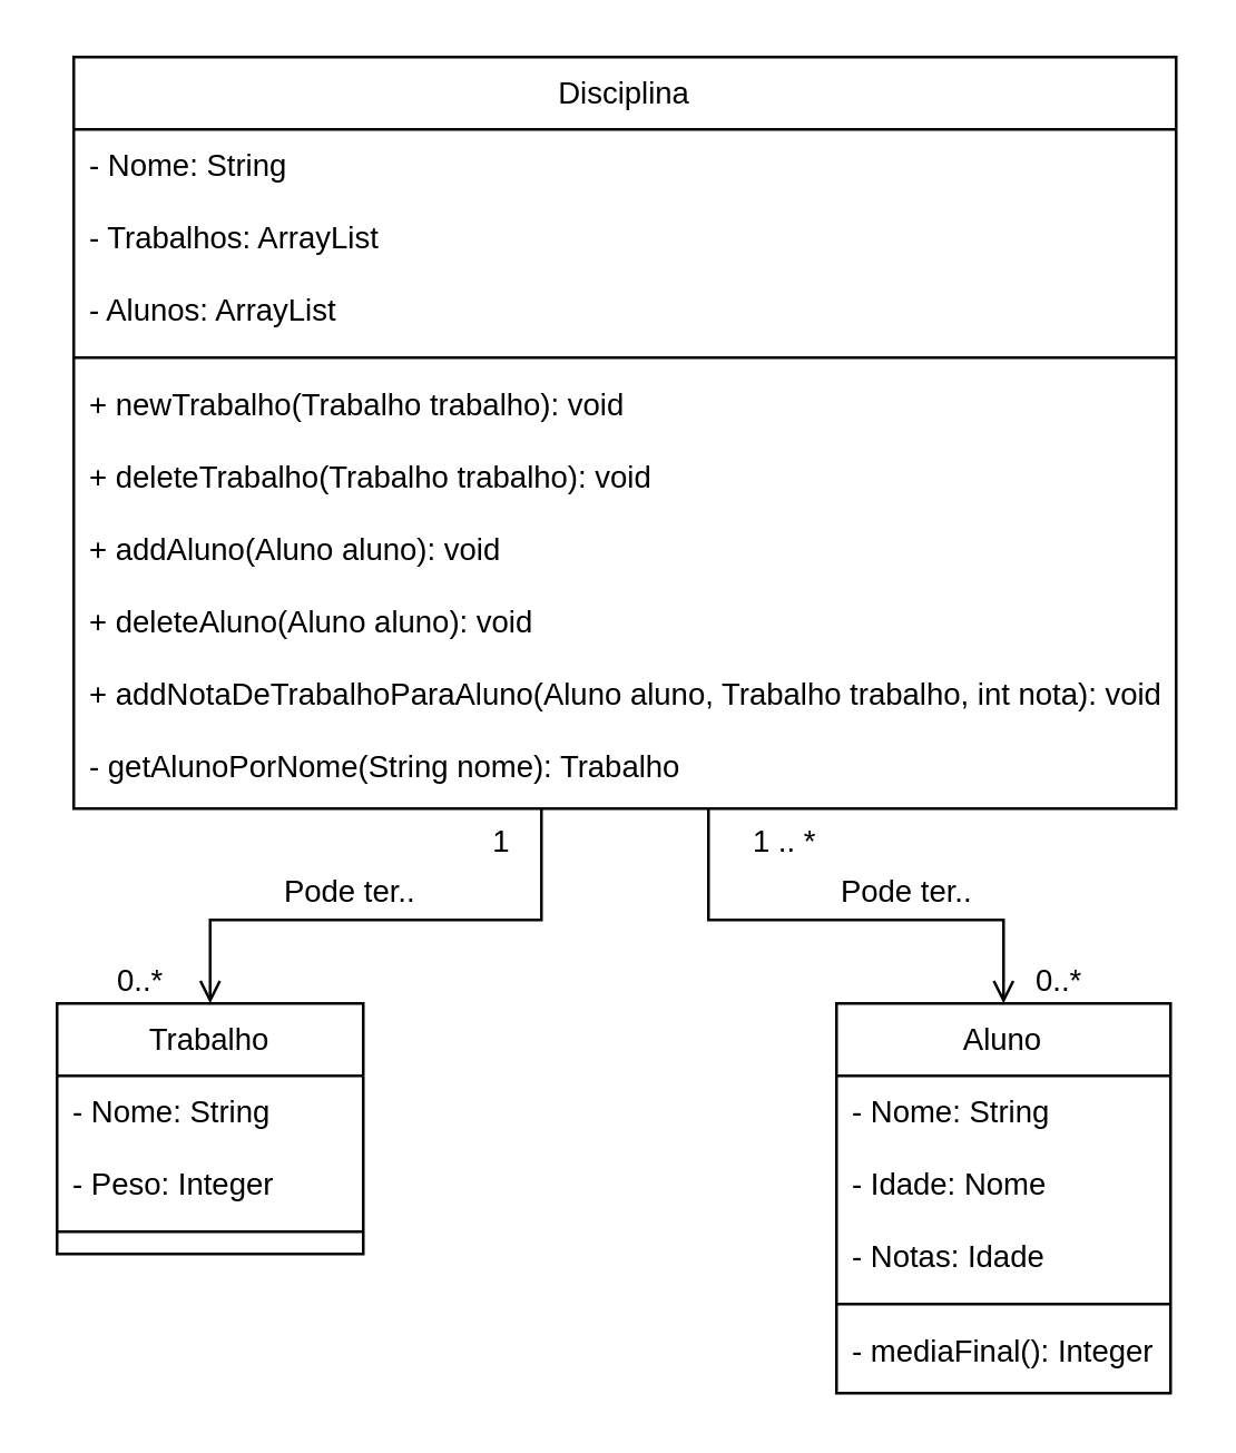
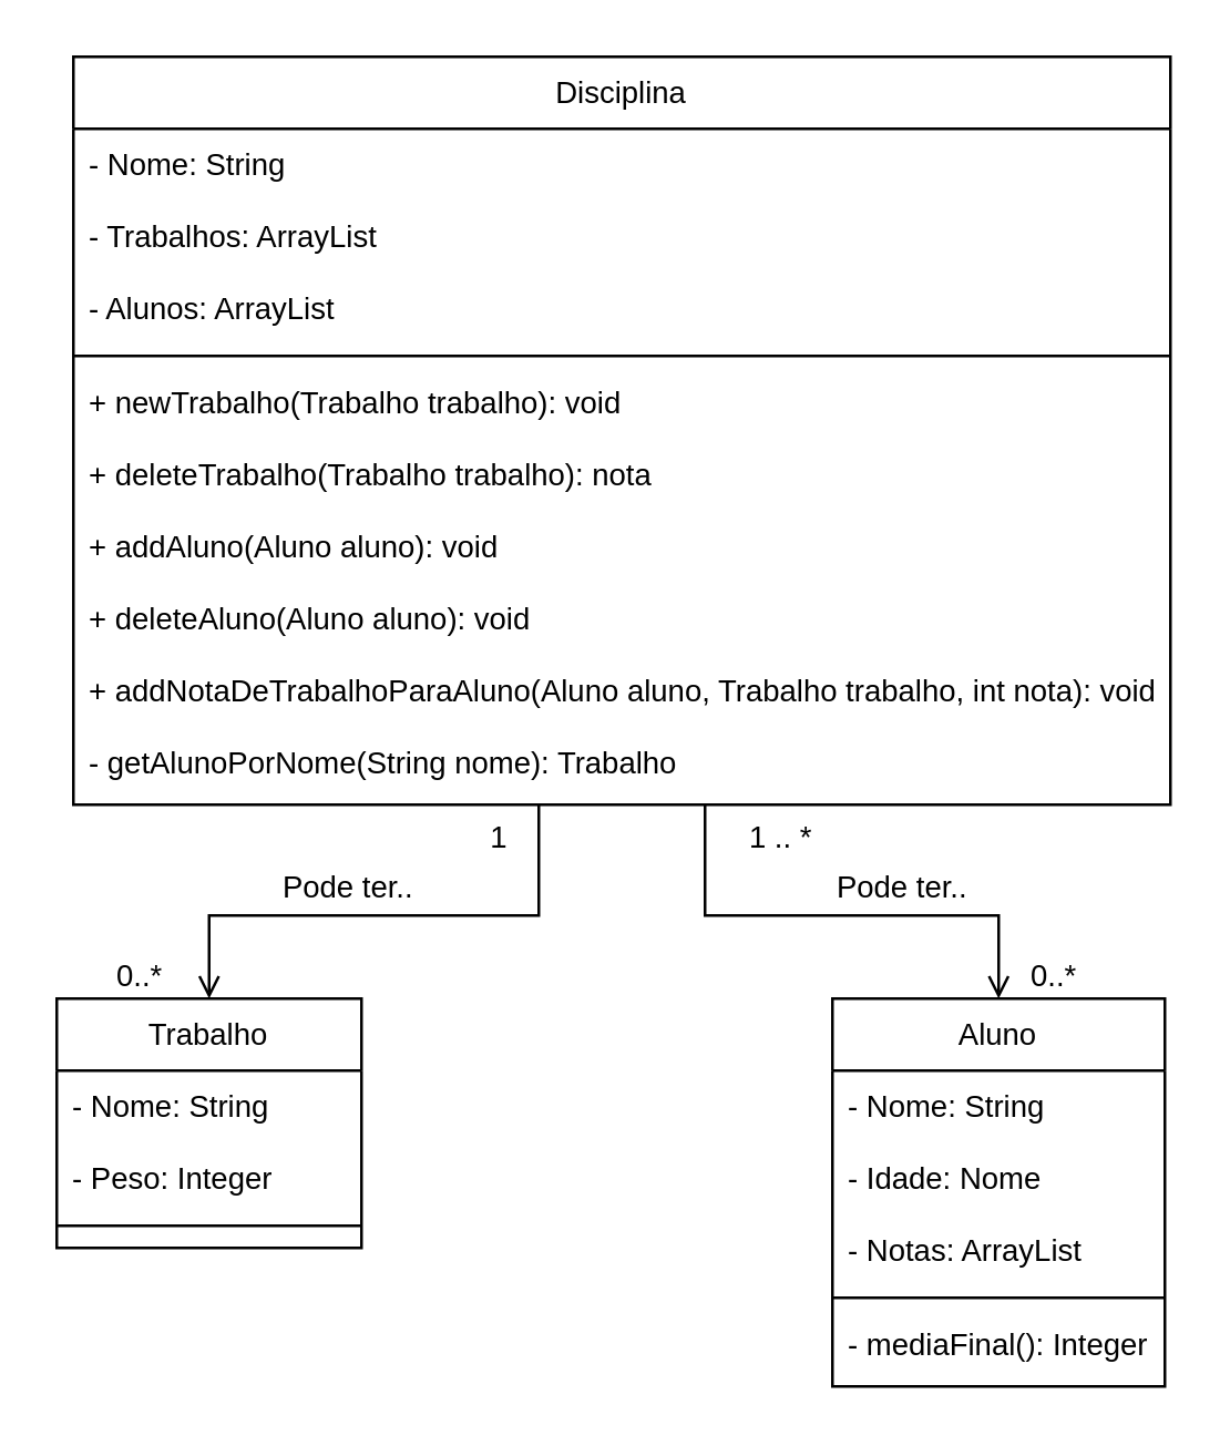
  <mxCell id="0" />
  <mxCell id="1" parent="0" />
  <mxCell id="2" value="Disciplina" style="swimlane;fontStyle=0;align=center;verticalAlign=top;childLayout=stackLayout;horizontal=1;startSize=26;horizontalStack=0;resizeParent=1;resizeLast=0;collapsible=1;marginBottom=0;rounded=0;shadow=0;strokeWidth=1;fontSize=11;" parent="1" vertex="1"><mxGeometry x="26" y="20" width="396" height="270" as="geometry"><mxRectangle x="230" y="140" width="160" height="26" as="alternateBounds" /></mxGeometry></mxCell>
  <mxCell id="3" value="- Nome: String" style="text;align=left;verticalAlign=top;spacingLeft=4;spacingRight=4;overflow=hidden;rotatable=0;points=[[0,0.5],[1,0.5]];portConstraint=eastwest;rounded=0;shadow=0;html=0;fontSize=11;" parent="2" vertex="1"><mxGeometry y="26" width="396" height="26" as="geometry" /></mxCell>
  <mxCell id="4" value="- Trabalhos: ArrayList" style="text;align=left;verticalAlign=top;spacingLeft=4;spacingRight=4;overflow=hidden;rotatable=0;points=[[0,0.5],[1,0.5]];portConstraint=eastwest;rounded=0;shadow=0;html=0;fontSize=11;" vertex="1" parent="2"><mxGeometry y="52" width="396" height="26" as="geometry" /></mxCell>
  <mxCell id="5" value="- Alunos: ArrayList" style="text;align=left;verticalAlign=top;spacingLeft=4;spacingRight=4;overflow=hidden;rotatable=0;points=[[0,0.5],[1,0.5]];portConstraint=eastwest;rounded=0;shadow=0;html=0;fontSize=11;" parent="2" vertex="1"><mxGeometry y="78" width="396" height="26" as="geometry" /></mxCell>
  <mxCell id="6" value="" style="line;html=1;strokeWidth=1;align=left;verticalAlign=middle;spacingTop=-1;spacingLeft=3;spacingRight=3;rotatable=0;labelPosition=right;points=[];portConstraint=eastwest;fontSize=11;" vertex="1" parent="2"><mxGeometry y="104" width="396" height="8" as="geometry" /></mxCell>
  <mxCell id="7" value="+ newTrabalho(Trabalho trabalho): void" style="text;align=left;verticalAlign=top;spacingLeft=4;spacingRight=4;overflow=hidden;rotatable=0;points=[[0,0.5],[1,0.5]];portConstraint=eastwest;rounded=0;shadow=0;html=0;fontSize=11;" vertex="1" parent="2"><mxGeometry y="112" width="396" height="26" as="geometry" /></mxCell>
- <mxCell id="8" value="+ deleteTrabalho(Trabalho trabalho): void" style="text;align=left;verticalAlign=top;spacingLeft=4;spacingRight=4;overflow=hidden;rotatable=0;points=[[0,0.5],[1,0.5]];portConstraint=eastwest;rounded=0;shadow=0;html=0;fontSize=11;" vertex="1" parent="2"><mxGeometry y="138" width="396" height="26" as="geometry" /></mxCell>
+ <mxCell id="8" value="+ deleteTrabalho(Trabalho trabalho): nota" style="text;align=left;verticalAlign=top;spacingLeft=4;spacingRight=4;overflow=hidden;rotatable=0;points=[[0,0.5],[1,0.5]];portConstraint=eastwest;rounded=0;shadow=0;html=0;fontSize=11;" vertex="1" parent="2"><mxGeometry y="138" width="396" height="26" as="geometry" /></mxCell>
  <mxCell id="9" value="+ addAluno(Aluno aluno): void" style="text;align=left;verticalAlign=top;spacingLeft=4;spacingRight=4;overflow=hidden;rotatable=0;points=[[0,0.5],[1,0.5]];portConstraint=eastwest;rounded=0;shadow=0;html=0;fontSize=11;" vertex="1" parent="2"><mxGeometry y="164" width="396" height="26" as="geometry" /></mxCell>
  <mxCell id="10" value="+ deleteAluno(Aluno aluno): void" style="text;align=left;verticalAlign=top;spacingLeft=4;spacingRight=4;overflow=hidden;rotatable=0;points=[[0,0.5],[1,0.5]];portConstraint=eastwest;rounded=0;shadow=0;html=0;fontSize=11;" vertex="1" parent="2"><mxGeometry y="190" width="396" height="26" as="geometry" /></mxCell>
  <mxCell id="11" value="+ addNotaDeTrabalhoParaAluno(Aluno aluno, Trabalho trabalho, int nota): void" style="text;align=left;verticalAlign=top;spacingLeft=4;spacingRight=4;overflow=hidden;rotatable=0;points=[[0,0.5],[1,0.5]];portConstraint=eastwest;rounded=0;shadow=0;html=0;fontSize=11;" vertex="1" parent="2"><mxGeometry y="216" width="396" height="26" as="geometry" /></mxCell>
  <mxCell id="12" value="- getAlunoPorNome(String nome): Trabalho" style="text;align=left;verticalAlign=top;spacingLeft=4;spacingRight=4;overflow=hidden;rotatable=0;points=[[0,0.5],[1,0.5]];portConstraint=eastwest;rounded=0;shadow=0;html=0;fontSize=11;" vertex="1" parent="2"><mxGeometry y="242" width="396" height="26" as="geometry" /></mxCell>
  <mxCell id="13" value="Aluno" style="swimlane;fontStyle=0;align=center;verticalAlign=top;childLayout=stackLayout;horizontal=1;startSize=26;horizontalStack=0;resizeParent=1;resizeLast=0;collapsible=1;marginBottom=0;rounded=0;shadow=0;strokeWidth=1;fontSize=11;" vertex="1" parent="1"><mxGeometry x="300" y="360" width="120" height="140" as="geometry"><mxRectangle x="550" y="140" width="160" height="26" as="alternateBounds" /></mxGeometry></mxCell>
  <mxCell id="14" value="- Nome: String" style="text;align=left;verticalAlign=top;spacingLeft=4;spacingRight=4;overflow=hidden;rotatable=0;points=[[0,0.5],[1,0.5]];portConstraint=eastwest;fontSize=11;" vertex="1" parent="13"><mxGeometry y="26" width="120" height="26" as="geometry" /></mxCell>
  <mxCell id="15" value="- Idade: Nome" style="text;align=left;verticalAlign=top;spacingLeft=4;spacingRight=4;overflow=hidden;rotatable=0;points=[[0,0.5],[1,0.5]];portConstraint=eastwest;rounded=0;shadow=0;html=0;fontSize=11;" vertex="1" parent="13"><mxGeometry y="52" width="120" height="26" as="geometry" /></mxCell>
- <mxCell id="16" value="- Notas: Idade" style="text;align=left;verticalAlign=top;spacingLeft=4;spacingRight=4;overflow=hidden;rotatable=0;points=[[0,0.5],[1,0.5]];portConstraint=eastwest;rounded=0;shadow=0;html=0;fontSize=11;" vertex="1" parent="13"><mxGeometry y="78" width="120" height="26" as="geometry" /></mxCell>
+ <mxCell id="16" value="- Notas: ArrayList" style="text;align=left;verticalAlign=top;spacingLeft=4;spacingRight=4;overflow=hidden;rotatable=0;points=[[0,0.5],[1,0.5]];portConstraint=eastwest;rounded=0;shadow=0;html=0;fontSize=11;" vertex="1" parent="13"><mxGeometry y="78" width="120" height="26" as="geometry" /></mxCell>
  <mxCell id="17" value="" style="line;html=1;strokeWidth=1;align=left;verticalAlign=middle;spacingTop=-1;spacingLeft=3;spacingRight=3;rotatable=0;labelPosition=right;points=[];portConstraint=eastwest;fontSize=11;" vertex="1" parent="13"><mxGeometry y="104" width="120" height="8" as="geometry" /></mxCell>
  <mxCell id="18" value="- mediaFinal(): Integer" style="text;align=left;verticalAlign=top;spacingLeft=4;spacingRight=4;overflow=hidden;rotatable=0;points=[[0,0.5],[1,0.5]];portConstraint=eastwest;rounded=0;shadow=0;html=0;fontSize=11;" vertex="1" parent="13"><mxGeometry y="112" width="120" height="26" as="geometry" /></mxCell>
  <mxCell id="19" value="Trabalho" style="swimlane;fontStyle=0;align=center;verticalAlign=top;childLayout=stackLayout;horizontal=1;startSize=26;horizontalStack=0;resizeParent=1;resizeLast=0;collapsible=1;marginBottom=0;rounded=0;shadow=0;strokeWidth=1;fontSize=11;" vertex="1" parent="1"><mxGeometry x="20" y="360" width="110" height="90" as="geometry"><mxRectangle x="550" y="140" width="160" height="26" as="alternateBounds" /></mxGeometry></mxCell>
  <mxCell id="20" value="- Nome: String" style="text;align=left;verticalAlign=top;spacingLeft=4;spacingRight=4;overflow=hidden;rotatable=0;points=[[0,0.5],[1,0.5]];portConstraint=eastwest;fontSize=11;" vertex="1" parent="19"><mxGeometry y="26" width="110" height="26" as="geometry" /></mxCell>
  <mxCell id="21" value="- Peso: Integer" style="text;align=left;verticalAlign=top;spacingLeft=4;spacingRight=4;overflow=hidden;rotatable=0;points=[[0,0.5],[1,0.5]];portConstraint=eastwest;rounded=0;shadow=0;html=0;fontSize=11;" vertex="1" parent="19"><mxGeometry y="52" width="110" height="26" as="geometry" /></mxCell>
  <mxCell id="22" value="" style="line;html=1;strokeWidth=1;align=left;verticalAlign=middle;spacingTop=-1;spacingLeft=3;spacingRight=3;rotatable=0;labelPosition=right;points=[];portConstraint=eastwest;fontSize=11;" vertex="1" parent="19"><mxGeometry y="78" width="110" height="8" as="geometry" /></mxCell>
  <mxCell id="23" value="" style="endArrow=none;shadow=0;strokeWidth=1;rounded=0;endFill=0;edgeStyle=elbowEdgeStyle;elbow=vertical;exitX=0.5;exitY=0;exitDx=0;exitDy=0;startArrow=open;startFill=0;fontSize=11;" edge="1" parent="1" source="19"><mxGeometry x="0.5" y="41" relative="1" as="geometry"><mxPoint x="176" y="340.003" as="sourcePoint" /><mxPoint x="194" y="290" as="targetPoint" /><mxPoint x="-40" y="32" as="offset" /><Array as="points"><mxPoint x="204" y="330" /></Array></mxGeometry></mxCell>
  <mxCell id="24" value="0..*" style="resizable=0;align=left;verticalAlign=bottom;labelBackgroundColor=none;fontSize=11;" connectable="0" vertex="1" parent="23"><mxGeometry x="-1" relative="1" as="geometry"><mxPoint x="-35" as="offset" /></mxGeometry></mxCell>
  <mxCell id="25" value="1" style="resizable=0;align=right;verticalAlign=bottom;labelBackgroundColor=none;fontSize=11;" connectable="0" vertex="1" parent="23"><mxGeometry x="1" relative="1" as="geometry"><mxPoint x="-10" y="20" as="offset" /></mxGeometry></mxCell>
  <mxCell id="26" value="" style="endArrow=none;shadow=0;strokeWidth=1;rounded=0;endFill=0;edgeStyle=elbowEdgeStyle;elbow=vertical;exitX=0.5;exitY=0;exitDx=0;exitDy=0;startArrow=open;startFill=0;fontSize=11;" edge="1" parent="1" source="13"><mxGeometry x="0.5" y="41" relative="1" as="geometry"><mxPoint x="74" y="370" as="sourcePoint" /><mxPoint x="254" y="290" as="targetPoint" /><mxPoint x="-40" y="32" as="offset" /><Array as="points"><mxPoint x="244" y="330" /></Array></mxGeometry></mxCell>
  <mxCell id="27" value="0..*" style="resizable=0;align=left;verticalAlign=bottom;labelBackgroundColor=none;fontSize=11;" connectable="0" vertex="1" parent="26"><mxGeometry x="-1" relative="1" as="geometry"><mxPoint x="10" as="offset" /></mxGeometry></mxCell>
  <mxCell id="28" value="1 .. *" style="resizable=0;align=right;verticalAlign=bottom;labelBackgroundColor=none;fontSize=11;" connectable="0" vertex="1" parent="1"><mxGeometry x="294" y="310.003" as="geometry" /></mxCell>
  <mxCell id="29" value="Pode ter.." style="text;html=1;align=center;verticalAlign=middle;resizable=0;points=[];autosize=1;strokeColor=none;fillColor=none;fontSize=11;" vertex="1" parent="1"><mxGeometry x="90" y="305" width="70" height="30" as="geometry" /></mxCell>
  <mxCell id="30" value="Pode ter.." style="text;html=1;align=center;verticalAlign=middle;resizable=0;points=[];autosize=1;strokeColor=none;fillColor=none;fontSize=11;" vertex="1" parent="1"><mxGeometry x="290" y="305" width="70" height="30" as="geometry" /></mxCell>
